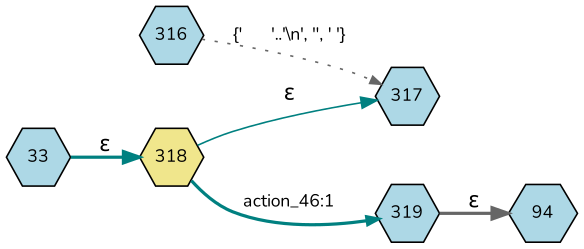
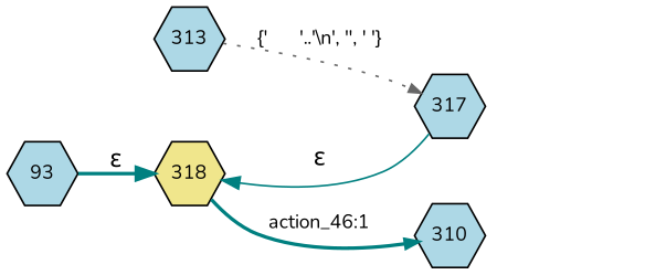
  digraph {
    fontname=Nunito
    rankdir=LR
    node [fillcolor=lightblue fixedsize=true fontname=Nunito fontsize=11 shape=hexagon style=filled peripheries=1]
    edge [color=teal fontname=Nunito style=bold]
-   n1 [label=94 width=.6 peripheries=""]
-   n2 [label=316 width=.55]
+   n2 [label=313 width=.55]
    n3 [label=317 width=.55]
    n4 [fillcolor=khaki label=318 width=.55]
-   n5 [label=33 width=.55]
-   n6 [label=319 width=.55]
+   n5 [label=93 width=.55]
+   n6 [label=310 width=.55]
    n2 -> n3 [arrowhead=normal arrowsize=.7 color=gray40 fontsize=11 label="{'	'..'\\n', '', ' '}" style=dotted]
-   n4 -> n3 [label="&epsilon;" style=solid]
+   n3 -> n4 [label="&epsilon;" style=solid]
    n4 -> n6 [arrowhead=normal arrowsize=.7 fontsize=11 label="action_46:1"]
    n5 -> n4 [label="&epsilon;"]
-   n6 -> n1 [color=gray40 label="&epsilon;"]
  }
